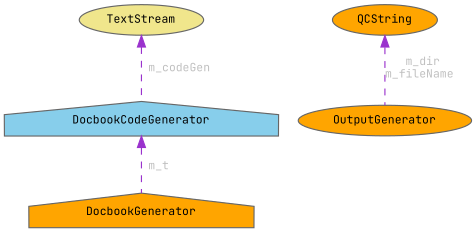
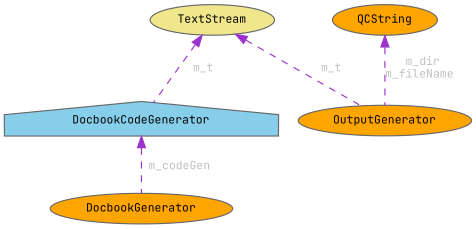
  digraph {
    fontname="JetBrains Mono"
    node [color=gray40 fillcolor=orange fontname="JetBrains Mono" fontsize=10 shape=ellipse style=filled]
    edge [color=darkorchid3 dir=back fontcolor=grey fontname="JetBrains Mono" fontsize=10 labelfontname=Helvetica labelfontsize=10 style=dashed]
-   n1 [fontcolor=black height=0.2 label=DocbookGenerator shape=house width=0.4]
+   n1 [fontcolor=black height=0.2 label=DocbookGenerator width=0.4]
    n2 [height=0.2 label=OutputGenerator width=0.4]
    n3 [fillcolor=khaki height=0.2 label=TextStream width=0.4]
    n4 [fillcolor=skyblue height=0.2 label=DocbookCodeGenerator shape=house width=0.4]
    n5 [height=0.2 label=QCString width=0.4]
-   n3 -> n4 [label=" m_codeGen"]
-   n4 -> n1 [label=" m_t"]
+   n3 -> n2 [label=" m_t"]
+   n3 -> n4 [label=" m_t"]
+   n4 -> n1 [label=" m_codeGen"]
    n5 -> n2 [label=" m_dir\nm_fileName"]
  }
